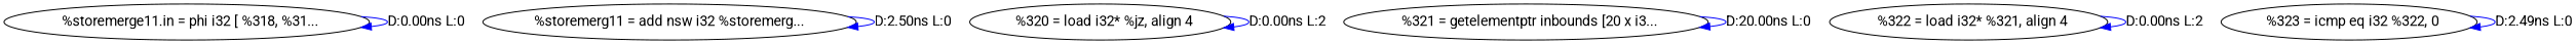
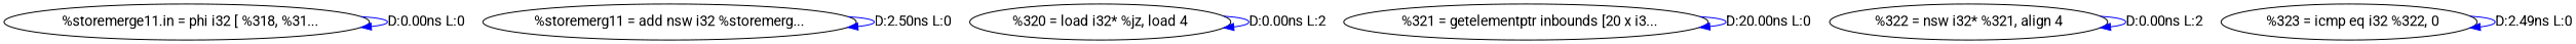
  digraph {
    fontname=Roboto
    node [fontname=Roboto]
    edge [color=blue fontname=Roboto]
    n1 [label="  %storemerge11.in = phi i32 [ %318, %31..."]
    n2 [label="%storemerg11 = add nsw i32 %storemerg..."]
-   n3 [label="  %320 = load i32* %jz, align 4"]
+   n3 [label="%320 = load i32* %jz, load 4"]
    n4 [label="  %321 = getelementptr inbounds [20 x i3..."]
-   n5 [label="  %322 = load i32* %321, align 4"]
+   n5 [label="%322 = nsw i32* %321, align 4"]
    n6 [label="  %323 = icmp eq i32 %322, 0"]
    n1 -> n1 [label="D:0.00ns L:0"]
    n2 -> n2 [label="D:2.50ns L:0"]
    n3 -> n3 [label="D:0.00ns L:2"]
    n4 -> n4 [label="D:20.00ns L:0"]
    n5 -> n5 [label="D:0.00ns L:2"]
    n6 -> n6 [label="D:2.49ns L:0"]
  }
